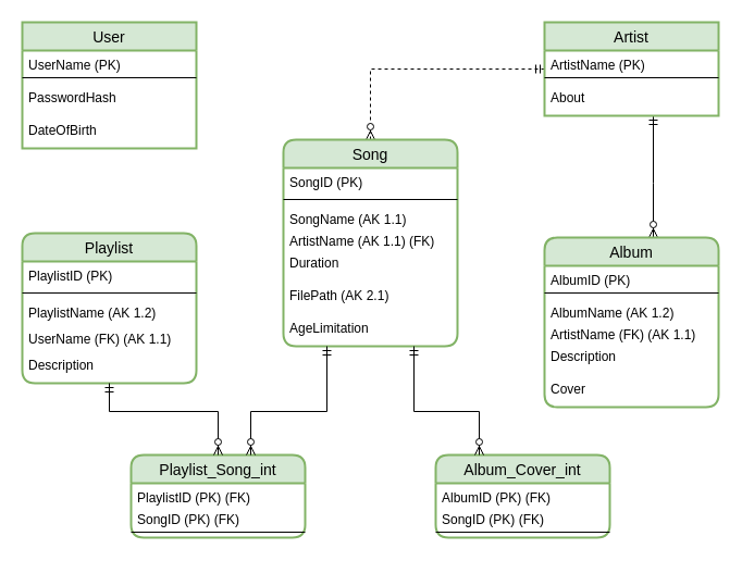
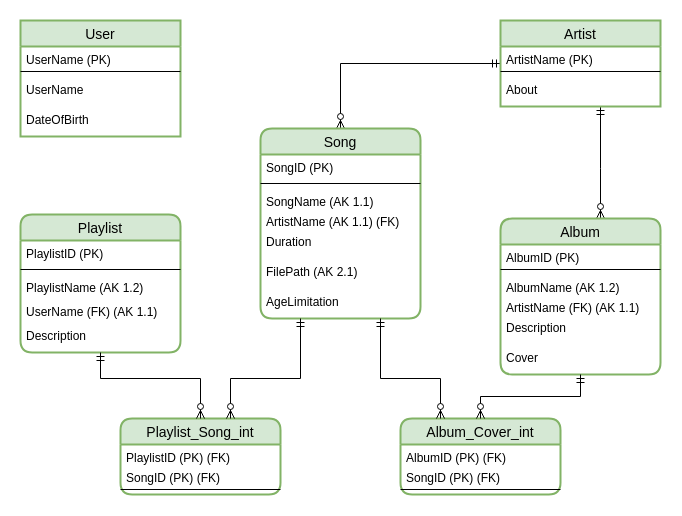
  <mxCell id="0" />
  <mxCell id="1" parent="0" />
- <mxCell id="2" value="" style="edgeStyle=orthogonalEdgeStyle;fontSize=12;html=1;endArrow=ERzeroToMany;startArrow=ERmandOne;rounded=0;dashed=1;" parent="1" source="23" target="15" edge="1"><mxGeometry width="100" height="100" relative="1" as="geometry"><mxPoint x="540" y="136" as="sourcePoint" /><mxPoint x="450" y="148" as="targetPoint" /></mxGeometry></mxCell>
+ <mxCell id="2" value="" style="edgeStyle=orthogonalEdgeStyle;fontSize=12;html=1;endArrow=ERzeroToMany;startArrow=ERmandOne;rounded=0;" parent="1" source="23" target="15" edge="1"><mxGeometry width="100" height="100" relative="1" as="geometry"><mxPoint x="540" y="136" as="sourcePoint" /><mxPoint x="450" y="148" as="targetPoint" /></mxGeometry></mxCell>
  <mxCell id="3" value="" style="edgeStyle=orthogonalEdgeStyle;fontSize=12;html=1;endArrow=ERzeroToMany;startArrow=ERmandOne;rounded=0;" parent="1" source="23" target="27" edge="1"><mxGeometry width="100" height="100" relative="1" as="geometry"><mxPoint x="620" y="158" as="sourcePoint" /><mxPoint x="620" y="188" as="targetPoint" /><Array as="points"><mxPoint x="600" y="168" /><mxPoint x="600" y="168" /></Array></mxGeometry></mxCell>
  <mxCell id="4" value="Playlist" style="swimlane;fontStyle=0;childLayout=stackLayout;horizontal=1;startSize=26;horizontalStack=0;resizeParent=1;resizeParentMax=0;resizeLast=0;collapsible=1;marginBottom=0;align=center;fontSize=14;rounded=1;shadow=0;glass=0;sketch=0;strokeColor=#82b366;fillColor=#d5e8d4;strokeWidth=2;movableLabel=1;" parent="1" vertex="1"><mxGeometry x="20" y="214" width="160" height="138" as="geometry" /></mxCell>
  <mxCell id="5" value="PlaylistID (PK)" style="text;strokeColor=none;fillColor=none;spacingLeft=4;spacingRight=4;overflow=hidden;rotatable=0;points=[[0,0.5],[1,0.5]];portConstraint=eastwest;fontSize=12;rounded=0;shadow=0;glass=0;sketch=0;" parent="4" vertex="1"><mxGeometry y="26" width="160" height="24" as="geometry" /></mxCell>
  <mxCell id="6" value="" style="line;strokeWidth=1;rotatable=0;dashed=0;labelPosition=right;align=left;verticalAlign=middle;spacingTop=0;spacingLeft=6;points=[];portConstraint=eastwest;rounded=0;shadow=0;glass=0;sketch=0;" parent="4" vertex="1"><mxGeometry y="50" width="160" height="10" as="geometry" /></mxCell>
  <mxCell id="7" value="PlaylistName (AK 1.2)" style="text;strokeColor=none;fillColor=none;spacingLeft=4;spacingRight=4;overflow=hidden;rotatable=0;points=[[0,0.5],[1,0.5]];portConstraint=eastwest;fontSize=12;rounded=0;shadow=0;glass=0;sketch=0;" parent="4" vertex="1"><mxGeometry y="60" width="160" height="24" as="geometry" /></mxCell>
  <mxCell id="8" value="UserName (FK) (AK 1.1)" style="text;strokeColor=none;fillColor=none;spacingLeft=4;spacingRight=4;overflow=hidden;rotatable=0;points=[[0,0.5],[1,0.5]];portConstraint=eastwest;fontSize=12;rounded=0;shadow=0;glass=0;sketch=0;" parent="4" vertex="1"><mxGeometry y="84" width="160" height="24" as="geometry" /></mxCell>
  <mxCell id="9" value="Description" style="text;strokeColor=none;fillColor=none;spacingLeft=4;spacingRight=4;overflow=hidden;rotatable=0;points=[[0,0.5],[1,0.5]];portConstraint=eastwest;fontSize=12;rounded=0;shadow=0;glass=0;sketch=0;" parent="4" vertex="1"><mxGeometry y="108" width="160" height="30" as="geometry" /></mxCell>
  <mxCell id="10" value="User" style="swimlane;fontStyle=0;childLayout=stackLayout;horizontal=1;startSize=26;horizontalStack=0;resizeParent=1;resizeParentMax=0;resizeLast=0;collapsible=1;marginBottom=0;align=center;fontSize=14;rounded=0;shadow=0;glass=0;sketch=0;strokeColor=#82b366;fillColor=#d5e8d4;strokeWidth=2;movableLabel=1;" parent="1" vertex="1"><mxGeometry x="20" y="20" width="160" height="116" as="geometry" /></mxCell>
  <mxCell id="11" value="UserName (PK)" style="text;strokeColor=none;fillColor=none;spacingLeft=4;spacingRight=4;overflow=hidden;rotatable=0;points=[[0,0.5],[1,0.5]];portConstraint=eastwest;fontSize=12;rounded=0;shadow=0;glass=0;sketch=0;" parent="10" vertex="1"><mxGeometry y="26" width="160" height="20" as="geometry" /></mxCell>
  <mxCell id="12" value="" style="line;strokeWidth=1;rotatable=0;dashed=0;labelPosition=right;align=left;verticalAlign=middle;spacingTop=0;spacingLeft=6;points=[];portConstraint=eastwest;rounded=0;shadow=0;glass=0;sketch=0;" parent="10" vertex="1"><mxGeometry y="46" width="160" height="10" as="geometry" /></mxCell>
- <mxCell id="13" value="PasswordHash" style="text;strokeColor=none;fillColor=none;spacingLeft=4;spacingRight=4;overflow=hidden;rotatable=0;points=[[0,0.5],[1,0.5]];portConstraint=eastwest;fontSize=12;rounded=0;shadow=0;glass=0;sketch=0;" parent="10" vertex="1"><mxGeometry y="56" width="160" height="30" as="geometry" /></mxCell>
+ <mxCell id="13" value="UserName" style="text;strokeColor=none;fillColor=none;spacingLeft=4;spacingRight=4;overflow=hidden;rotatable=0;points=[[0,0.5],[1,0.5]];portConstraint=eastwest;fontSize=12;rounded=0;shadow=0;glass=0;sketch=0;" parent="10" vertex="1"><mxGeometry y="56" width="160" height="30" as="geometry" /></mxCell>
  <mxCell id="14" value="DateOfBirth" style="text;strokeColor=none;fillColor=none;spacingLeft=4;spacingRight=4;overflow=hidden;rotatable=0;points=[[0,0.5],[1,0.5]];portConstraint=eastwest;fontSize=12;rounded=0;shadow=0;glass=0;sketch=0;" parent="10" vertex="1"><mxGeometry y="86" width="160" height="30" as="geometry" /></mxCell>
  <mxCell id="15" value="Song" style="swimlane;fontStyle=0;childLayout=stackLayout;horizontal=1;startSize=26;horizontalStack=0;resizeParent=1;resizeParentMax=0;resizeLast=0;collapsible=1;marginBottom=0;align=center;fontSize=14;rounded=1;shadow=0;glass=0;sketch=0;strokeColor=#82b366;fillColor=#d5e8d4;strokeWidth=2;movableLabel=1;" parent="1" vertex="1"><mxGeometry x="260" y="128" width="160" height="190" as="geometry" /></mxCell>
  <mxCell id="16" value="SongID (PK)" style="text;strokeColor=none;fillColor=none;spacingLeft=4;spacingRight=4;overflow=hidden;rotatable=0;points=[[0,0.5],[1,0.5]];portConstraint=eastwest;fontSize=12;rounded=0;shadow=0;glass=0;sketch=0;" parent="15" vertex="1"><mxGeometry y="26" width="160" height="24" as="geometry" /></mxCell>
  <mxCell id="17" value="" style="line;strokeWidth=1;rotatable=0;dashed=0;labelPosition=right;align=left;verticalAlign=middle;spacingTop=0;spacingLeft=6;points=[];portConstraint=eastwest;rounded=0;shadow=0;glass=0;sketch=0;" parent="15" vertex="1"><mxGeometry y="50" width="160" height="10" as="geometry" /></mxCell>
  <mxCell id="18" value="SongName (AK 1.1)" style="text;strokeColor=none;fillColor=none;spacingLeft=4;spacingRight=4;overflow=hidden;rotatable=0;points=[[0,0.5],[1,0.5]];portConstraint=eastwest;fontSize=12;rounded=0;shadow=0;glass=0;sketch=0;" parent="15" vertex="1"><mxGeometry y="60" width="160" height="20" as="geometry" /></mxCell>
  <mxCell id="19" value="ArtistName (AK 1.1) (FK)" style="text;strokeColor=none;fillColor=none;spacingLeft=4;spacingRight=4;overflow=hidden;rotatable=0;points=[[0,0.5],[1,0.5]];portConstraint=eastwest;fontSize=12;rounded=0;shadow=0;glass=0;sketch=0;" parent="15" vertex="1"><mxGeometry y="80" width="160" height="20" as="geometry" /></mxCell>
  <mxCell id="20" value="Duration" style="text;strokeColor=none;fillColor=none;spacingLeft=4;spacingRight=4;overflow=hidden;rotatable=0;points=[[0,0.5],[1,0.5]];portConstraint=eastwest;fontSize=12;rounded=0;shadow=0;glass=0;sketch=0;" parent="15" vertex="1"><mxGeometry y="100" width="160" height="30" as="geometry" /></mxCell>
  <mxCell id="21" value="FilePath (AK 2.1)" style="text;strokeColor=none;fillColor=none;spacingLeft=4;spacingRight=4;overflow=hidden;rotatable=0;points=[[0,0.5],[1,0.5]];portConstraint=eastwest;fontSize=12;rounded=0;shadow=0;glass=0;sketch=0;" parent="15" vertex="1"><mxGeometry y="130" width="160" height="30" as="geometry" /></mxCell>
  <mxCell id="22" value="AgeLimitation" style="text;strokeColor=none;fillColor=none;spacingLeft=4;spacingRight=4;overflow=hidden;rotatable=0;points=[[0,0.5],[1,0.5]];portConstraint=eastwest;fontSize=12;rounded=0;shadow=0;glass=0;sketch=0;" parent="15" vertex="1"><mxGeometry y="160" width="160" height="30" as="geometry" /></mxCell>
  <mxCell id="23" value="Artist" style="swimlane;fontStyle=0;childLayout=stackLayout;horizontal=1;startSize=26;horizontalStack=0;resizeParent=1;resizeParentMax=0;resizeLast=0;collapsible=1;marginBottom=0;align=center;fontSize=14;rounded=0;shadow=0;glass=0;sketch=0;strokeColor=#82b366;fillColor=#d5e8d4;strokeWidth=2;movableLabel=1;" parent="1" vertex="1"><mxGeometry x="500" y="20" width="160" height="86" as="geometry" /></mxCell>
  <mxCell id="24" value="ArtistName (PK)" style="text;strokeColor=none;fillColor=none;spacingLeft=4;spacingRight=4;overflow=hidden;rotatable=0;points=[[0,0.5],[1,0.5]];portConstraint=eastwest;fontSize=12;rounded=0;shadow=0;glass=0;sketch=0;" parent="23" vertex="1"><mxGeometry y="26" width="160" height="20" as="geometry" /></mxCell>
  <mxCell id="25" value="" style="line;strokeWidth=1;rotatable=0;dashed=0;labelPosition=right;align=left;verticalAlign=middle;spacingTop=0;spacingLeft=6;points=[];portConstraint=eastwest;rounded=0;shadow=0;glass=0;sketch=0;" parent="23" vertex="1"><mxGeometry y="46" width="160" height="10" as="geometry" /></mxCell>
  <mxCell id="26" value="About" style="text;strokeColor=none;fillColor=none;spacingLeft=4;spacingRight=4;overflow=hidden;rotatable=0;points=[[0,0.5],[1,0.5]];portConstraint=eastwest;fontSize=12;rounded=0;shadow=0;glass=0;sketch=0;" parent="23" vertex="1"><mxGeometry y="56" width="160" height="30" as="geometry" /></mxCell>
  <mxCell id="27" value="Album" style="swimlane;fontStyle=0;childLayout=stackLayout;horizontal=1;startSize=26;horizontalStack=0;resizeParent=1;resizeParentMax=0;resizeLast=0;collapsible=1;marginBottom=0;align=center;fontSize=14;rounded=1;shadow=0;glass=0;sketch=0;strokeColor=#82b366;fillColor=#d5e8d4;strokeWidth=2;movableLabel=1;" parent="1" vertex="1"><mxGeometry x="500" y="218" width="160" height="156" as="geometry" /></mxCell>
  <mxCell id="28" value="AlbumID (PK)" style="text;strokeColor=none;fillColor=none;spacingLeft=4;spacingRight=4;overflow=hidden;rotatable=0;points=[[0,0.5],[1,0.5]];portConstraint=eastwest;fontSize=12;rounded=0;shadow=0;glass=0;sketch=0;" parent="27" vertex="1"><mxGeometry y="26" width="160" height="20" as="geometry" /></mxCell>
  <mxCell id="29" value="" style="line;strokeWidth=1;rotatable=0;dashed=0;labelPosition=right;align=left;verticalAlign=middle;spacingTop=0;spacingLeft=6;points=[];portConstraint=eastwest;rounded=0;shadow=0;glass=0;sketch=0;" parent="27" vertex="1"><mxGeometry y="46" width="160" height="10" as="geometry" /></mxCell>
  <mxCell id="30" value="AlbumName (AK 1.2)" style="text;strokeColor=none;fillColor=none;spacingLeft=4;spacingRight=4;overflow=hidden;rotatable=0;points=[[0,0.5],[1,0.5]];portConstraint=eastwest;fontSize=12;rounded=0;shadow=0;glass=0;sketch=0;" parent="27" vertex="1"><mxGeometry y="56" width="160" height="20" as="geometry" /></mxCell>
  <mxCell id="31" value="ArtistName (FK) (AK 1.1)" style="text;strokeColor=none;fillColor=none;spacingLeft=4;spacingRight=4;overflow=hidden;rotatable=0;points=[[0,0.5],[1,0.5]];portConstraint=eastwest;fontSize=12;rounded=0;shadow=0;glass=0;sketch=0;" parent="27" vertex="1"><mxGeometry y="76" width="160" height="20" as="geometry" /></mxCell>
  <mxCell id="32" value="Description" style="text;strokeColor=none;fillColor=none;spacingLeft=4;spacingRight=4;overflow=hidden;rotatable=0;points=[[0,0.5],[1,0.5]];portConstraint=eastwest;fontSize=12;rounded=0;shadow=0;glass=0;sketch=0;" parent="27" vertex="1"><mxGeometry y="96" width="160" height="30" as="geometry" /></mxCell>
  <mxCell id="33" value="Cover" style="text;strokeColor=none;fillColor=none;spacingLeft=4;spacingRight=4;overflow=hidden;rotatable=0;points=[[0,0.5],[1,0.5]];portConstraint=eastwest;fontSize=12;rounded=0;shadow=0;glass=0;sketch=0;" parent="27" vertex="1"><mxGeometry y="126" width="160" height="30" as="geometry" /></mxCell>
  <mxCell id="34" value="Playlist_Song_int" style="swimlane;fontStyle=0;childLayout=stackLayout;horizontal=1;startSize=26;horizontalStack=0;resizeParent=1;resizeParentMax=0;resizeLast=0;collapsible=1;marginBottom=0;align=center;fontSize=14;rounded=1;shadow=0;glass=0;sketch=0;strokeColor=#82b366;fillColor=#d5e8d4;strokeWidth=2;movableLabel=1;" parent="1" vertex="1"><mxGeometry x="120" y="418" width="160" height="76" as="geometry" /></mxCell>
  <mxCell id="35" value="PlaylistID (PK) (FK)" style="text;strokeColor=none;fillColor=none;spacingLeft=4;spacingRight=4;overflow=hidden;rotatable=0;points=[[0,0.5],[1,0.5]];portConstraint=eastwest;fontSize=12;rounded=0;shadow=0;glass=0;sketch=0;" parent="34" vertex="1"><mxGeometry y="26" width="160" height="20" as="geometry" /></mxCell>
  <mxCell id="36" value="SongID (PK) (FK)" style="text;strokeColor=none;fillColor=none;spacingLeft=4;spacingRight=4;overflow=hidden;rotatable=0;points=[[0,0.5],[1,0.5]];portConstraint=eastwest;fontSize=12;rounded=0;shadow=0;glass=0;sketch=0;" parent="34" vertex="1"><mxGeometry y="46" width="160" height="20" as="geometry" /></mxCell>
  <mxCell id="37" value="" style="line;strokeWidth=1;rotatable=0;dashed=0;labelPosition=right;align=left;verticalAlign=middle;spacingTop=0;spacingLeft=6;points=[];portConstraint=eastwest;rounded=0;shadow=0;glass=0;sketch=0;" parent="34" vertex="1"><mxGeometry y="66" width="160" height="10" as="geometry" /></mxCell>
  <mxCell id="38" value="Album_Cover_int" style="swimlane;fontStyle=0;childLayout=stackLayout;horizontal=1;startSize=26;horizontalStack=0;resizeParent=1;resizeParentMax=0;resizeLast=0;collapsible=1;marginBottom=0;align=center;fontSize=14;rounded=1;shadow=0;glass=0;sketch=0;strokeColor=#82b366;fillColor=#d5e8d4;strokeWidth=2;movableLabel=1;" parent="1" vertex="1"><mxGeometry x="400" y="418" width="160" height="76" as="geometry" /></mxCell>
  <mxCell id="39" value="AlbumID (PK) (FK)" style="text;strokeColor=none;fillColor=none;spacingLeft=4;spacingRight=4;overflow=hidden;rotatable=0;points=[[0,0.5],[1,0.5]];portConstraint=eastwest;fontSize=12;rounded=0;shadow=0;glass=0;sketch=0;" parent="38" vertex="1"><mxGeometry y="26" width="160" height="20" as="geometry" /></mxCell>
  <mxCell id="40" value="SongID (PK) (FK)" style="text;strokeColor=none;fillColor=none;spacingLeft=4;spacingRight=4;overflow=hidden;rotatable=0;points=[[0,0.5],[1,0.5]];portConstraint=eastwest;fontSize=12;rounded=0;shadow=0;glass=0;sketch=0;" parent="38" vertex="1"><mxGeometry y="46" width="160" height="20" as="geometry" /></mxCell>
  <mxCell id="41" value="" style="line;strokeWidth=1;rotatable=0;dashed=0;labelPosition=right;align=left;verticalAlign=middle;spacingTop=0;spacingLeft=6;points=[];portConstraint=eastwest;rounded=0;shadow=0;glass=0;sketch=0;" parent="38" vertex="1"><mxGeometry y="66" width="160" height="10" as="geometry" /></mxCell>
  <mxCell id="42" value="" style="edgeStyle=orthogonalEdgeStyle;fontSize=12;html=1;endArrow=ERzeroToMany;startArrow=ERmandOne;rounded=0;entryX=0.5;entryY=0;entryDx=0;entryDy=0;" parent="1" source="4" target="34" edge="1"><mxGeometry width="100" height="100" relative="1" as="geometry"><mxPoint x="310" y="388" as="sourcePoint" /><mxPoint x="410" y="288" as="targetPoint" /><Array as="points"><mxPoint x="100" y="378" /><mxPoint x="200" y="378" /></Array></mxGeometry></mxCell>
+ <mxCell id="43" value="" style="edgeStyle=orthogonalEdgeStyle;fontSize=12;html=1;endArrow=ERzeroToMany;startArrow=ERmandOne;rounded=0;" parent="1" source="27" target="38" edge="1"><mxGeometry width="100" height="100" relative="1" as="geometry"><mxPoint x="650" y="538" as="sourcePoint" /><mxPoint x="750" y="438" as="targetPoint" /></mxGeometry></mxCell>
  <mxCell id="44" value="" style="edgeStyle=orthogonalEdgeStyle;fontSize=12;html=1;endArrow=ERzeroToMany;startArrow=ERmandOne;rounded=0;" edge="1" parent="1" source="15" target="34"><mxGeometry width="100" height="100" relative="1" as="geometry"><mxPoint x="110.029" y="362" as="sourcePoint" /><mxPoint x="210" y="428" as="targetPoint" /><Array as="points"><mxPoint x="300" y="378" /><mxPoint x="230" y="378" /></Array></mxGeometry></mxCell>
  <mxCell id="45" value="" style="edgeStyle=orthogonalEdgeStyle;fontSize=12;html=1;endArrow=ERzeroToMany;startArrow=ERmandOne;rounded=0;" edge="1" parent="1" source="15" target="38"><mxGeometry width="100" height="100" relative="1" as="geometry"><mxPoint x="310.029" y="328" as="sourcePoint" /><mxPoint x="240.029" y="428" as="targetPoint" /><Array as="points"><mxPoint x="380" y="378" /><mxPoint x="440" y="378" /></Array></mxGeometry></mxCell>
